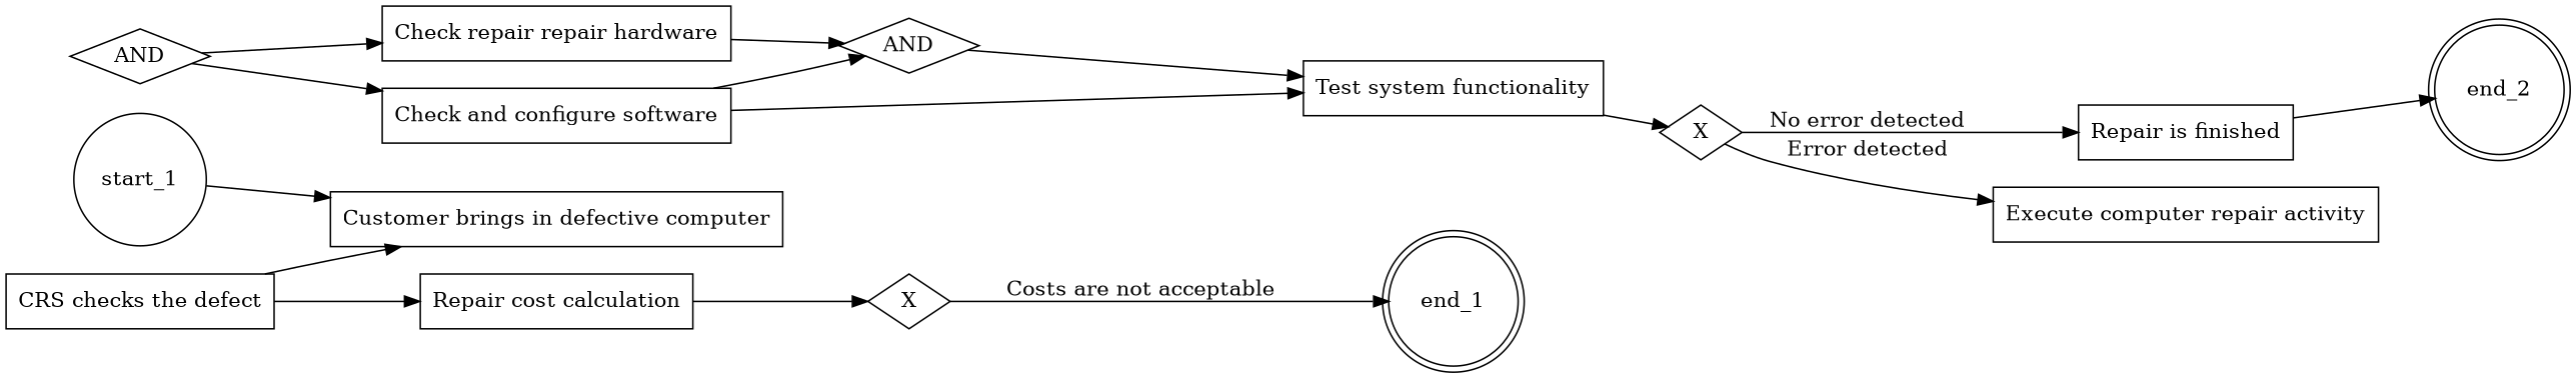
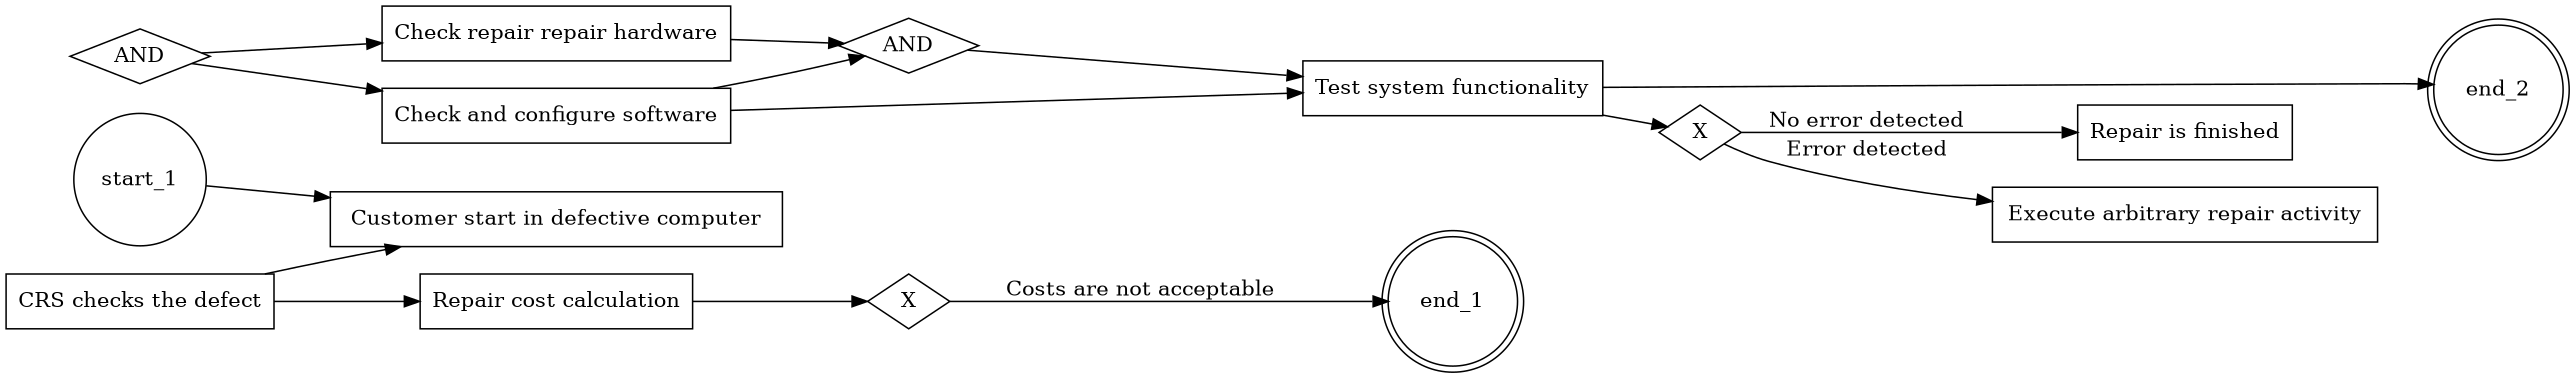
  digraph {
    rankdir=LR
    node [shape=rectangle]
    start_1 [shape=circle]
-   "Customer brings in defective computer"
+   "Customer brings in defective computer" [label="Customer start in defective computer"]
    end_1 [shape=doublecircle]
    end_2 [shape=doublecircle]
    "CRS checks the defect"
    "Repair cost calculation"
    n7 [label=X shape=diamond]
    n8 [label=AND shape=diamond]
    n9 [label="Check repair repair hardware"]
    "Check and configure software"
    n11 [label=AND shape=diamond]
    "Test system functionality"
    n13 [label=X shape=diamond]
    "Repair is finished"
-   "Execute arbitrary repair activity" [label="Execute computer repair activity"]
+   "Execute arbitrary repair activity"
    start_1 -> "Customer brings in defective computer"
    "CRS checks the defect" -> "Customer brings in defective computer"
    "CRS checks the defect" -> "Repair cost calculation"
    "Repair cost calculation" -> n7
    n7 -> end_1 [label="Costs are not acceptable"]
    n8 -> n9
    n8 -> "Check and configure software"
    n9 -> n11
    "Check and configure software" -> n11
    "Check and configure software" -> "Test system functionality"
    n11 -> "Test system functionality"
    "Test system functionality" -> n13
    n13 -> "Repair is finished" [label="No error detected"]
    n13 -> "Execute arbitrary repair activity" [label="Error detected"]
-   "Repair is finished" -> end_2
+   "Test system functionality" -> end_2
  }
